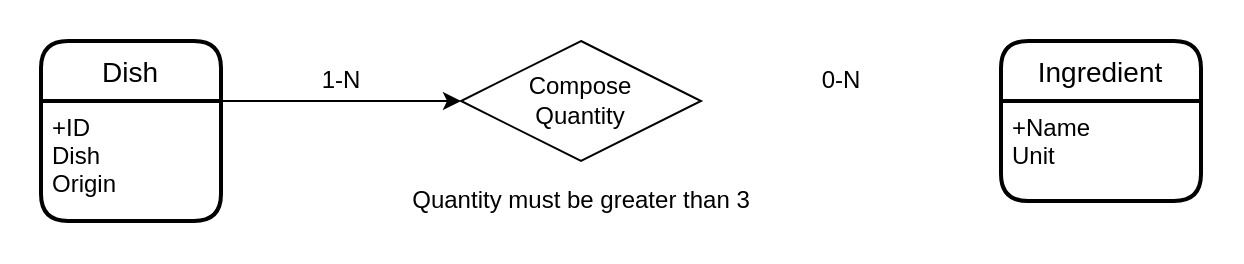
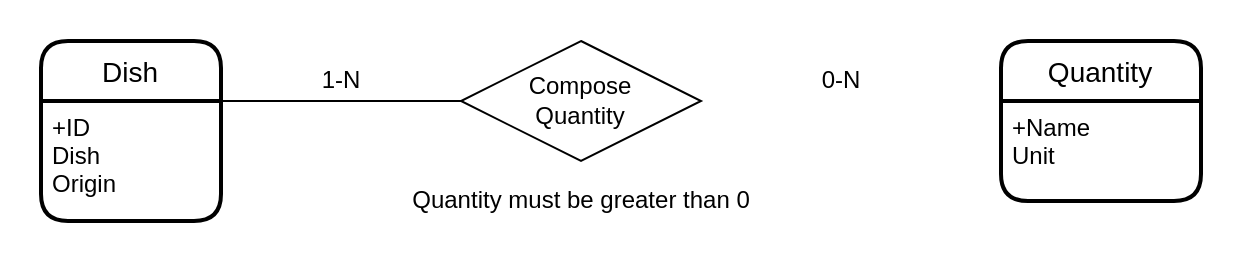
  <mxCell id="0" />
  <mxCell id="1" parent="0" />
  <mxCell id="2" value="Dish" style="swimlane;childLayout=stackLayout;horizontal=1;startSize=30;horizontalStack=0;rounded=1;fontSize=14;fontStyle=0;strokeWidth=2;resizeParent=0;resizeLast=1;shadow=0;dashed=0;align=center;" vertex="1" parent="1"><mxGeometry x="20" y="20" width="90" height="90" as="geometry" /></mxCell>
  <mxCell id="3" value="+ID&#10;Dish&#10;Origin&#10;" style="align=left;strokeColor=none;fillColor=none;spacingLeft=4;fontSize=12;verticalAlign=top;resizable=0;rotatable=0;part=1;" vertex="1" parent="2"><mxGeometry y="30" width="90" height="60" as="geometry" /></mxCell>
- <mxCell id="4" value="Ingredient" style="swimlane;childLayout=stackLayout;horizontal=1;startSize=30;horizontalStack=0;rounded=1;fontSize=14;fontStyle=0;strokeWidth=2;resizeParent=0;resizeLast=1;shadow=0;dashed=0;align=center;" vertex="1" parent="1"><mxGeometry x="500" y="20" width="100" height="80" as="geometry" /></mxCell>
+ <mxCell id="4" value="Quantity" style="swimlane;childLayout=stackLayout;horizontal=1;startSize=30;horizontalStack=0;rounded=1;fontSize=14;fontStyle=0;strokeWidth=2;resizeParent=0;resizeLast=1;shadow=0;dashed=0;align=center;" vertex="1" parent="1"><mxGeometry x="500" y="20" width="100" height="80" as="geometry" /></mxCell>
  <mxCell id="5" value="+Name&#10;Unit" style="align=left;strokeColor=none;fillColor=none;spacingLeft=4;fontSize=12;verticalAlign=top;resizable=0;rotatable=0;part=1;" vertex="1" parent="4"><mxGeometry y="30" width="100" height="50" as="geometry" /></mxCell>
  <mxCell id="6" value="&lt;div&gt;Compose&lt;br&gt;&lt;/div&gt;&lt;div&gt;Quantity&lt;br&gt;&lt;/div&gt;" style="shape=rhombus;perimeter=rhombusPerimeter;whiteSpace=wrap;html=1;align=center;" vertex="1" parent="1"><mxGeometry x="230" y="20" width="120" height="60" as="geometry" /></mxCell>
  <mxCell id="7" value="1-N" style="text;html=1;align=center;verticalAlign=middle;resizable=0;points=[];autosize=1;strokeColor=none;fillColor=none;" vertex="1" parent="1"><mxGeometry x="150" y="30" width="40" height="20" as="geometry" /></mxCell>
  <mxCell id="8" value="0-N" style="text;html=1;align=center;verticalAlign=middle;resizable=0;points=[];autosize=1;strokeColor=none;fillColor=none;" vertex="1" parent="1"><mxGeometry x="400" y="30" width="40" height="20" as="geometry" /></mxCell>
- <mxCell id="9" value="" style="endArrow=classic;html=1;rounded=0;exitX=1;exitY=0;exitDx=0;exitDy=0;entryX=0;entryY=0.5;entryDx=0;entryDy=0;" edge="1" parent="1" source="3" target="6"><mxGeometry width="50" height="50" relative="1" as="geometry"><mxPoint x="270" y="80" as="sourcePoint" /><mxPoint x="320" y="30" as="targetPoint" /></mxGeometry></mxCell>
- <mxCell id="10" value="Quantity must be greater than 3" style="text;html=1;align=center;verticalAlign=middle;resizable=0;points=[];autosize=1;strokeColor=none;fillColor=none;" vertex="1" parent="1"><mxGeometry x="195" y="90" width="190" height="20" as="geometry" /></mxCell>
+ <mxCell id="9" value="" style="endArrow=none;html=1;rounded=0;exitX=1;exitY=0;exitDx=0;exitDy=0;entryX=0;entryY=0.5;entryDx=0;entryDy=0;" edge="1" parent="1" source="3" target="6"><mxGeometry width="50" height="50" relative="1" as="geometry"><mxPoint x="270" y="80" as="sourcePoint" /><mxPoint x="320" y="30" as="targetPoint" /></mxGeometry></mxCell>
+ <mxCell id="10" value="Quantity must be greater than 0" style="text;html=1;align=center;verticalAlign=middle;resizable=0;points=[];autosize=1;strokeColor=none;fillColor=none;" vertex="1" parent="1"><mxGeometry x="195" y="90" width="190" height="20" as="geometry" /></mxCell>
